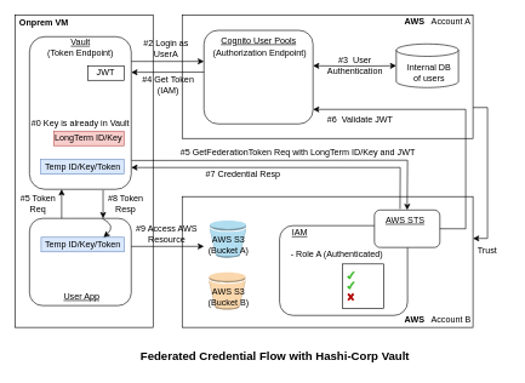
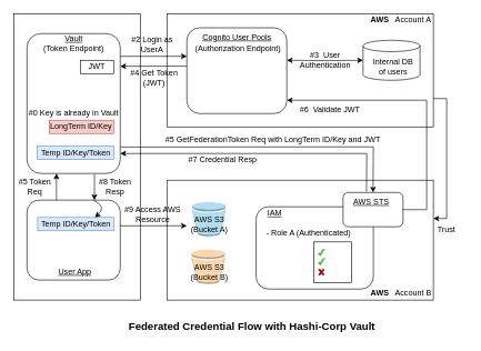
  <mxCell id="0" />
  <mxCell id="1" parent="0" />
  <mxCell id="2" value="" style="rounded=0;whiteSpace=wrap;html=1;" parent="1" vertex="1"><mxGeometry x="20" y="20" width="190" height="430" as="geometry" /></mxCell>
  <mxCell id="3" value="" style="rounded=1;whiteSpace=wrap;html=1;" parent="1" vertex="1"><mxGeometry x="40" y="300" width="140" height="120" as="geometry" /></mxCell>
  <mxCell id="4" value="User App" style="text;html=1;strokeColor=none;fillColor=none;align=center;verticalAlign=middle;whiteSpace=wrap;rounded=0;fontStyle=4" parent="1" vertex="1"><mxGeometry x="41.5" y="398.25" width="140" height="20" as="geometry" /></mxCell>
- <mxCell id="5" value="Onprem VM" style="text;html=1;strokeColor=none;fillColor=none;align=center;verticalAlign=middle;whiteSpace=wrap;rounded=0;fontStyle=1" parent="1" vertex="1"><mxGeometry x="20" y="21.25" width="80" height="20" as="geometry" /></mxCell>
  <mxCell id="6" value="" style="rounded=0;whiteSpace=wrap;html=1;" parent="1" vertex="1"><mxGeometry x="250" y="20" width="400" height="170" as="geometry" /></mxCell>
  <mxCell id="7" value="AWS" style="text;html=1;strokeColor=none;fillColor=none;align=center;verticalAlign=middle;whiteSpace=wrap;rounded=0;fontStyle=1" parent="1" vertex="1"><mxGeometry x="550" y="20" width="40" height="20" as="geometry" /></mxCell>
  <mxCell id="8" value="" style="rounded=1;whiteSpace=wrap;html=1;" parent="1" vertex="1"><mxGeometry x="40" y="50" width="140" height="210" as="geometry" /></mxCell>
  <mxCell id="9" value="Vault" style="text;html=1;strokeColor=none;fillColor=none;align=center;verticalAlign=middle;whiteSpace=wrap;rounded=0;fontStyle=4" parent="1" vertex="1"><mxGeometry x="40" y="50" width="141" height="15" as="geometry" /></mxCell>
  <mxCell id="10" value="" style="rounded=0;whiteSpace=wrap;html=1;" parent="1" vertex="1"><mxGeometry x="250" y="270" width="400" height="180" as="geometry" /></mxCell>
  <mxCell id="11" value="AWS" style="text;html=1;strokeColor=none;fillColor=none;align=center;verticalAlign=middle;whiteSpace=wrap;rounded=0;fontStyle=1" parent="1" vertex="1"><mxGeometry x="550" y="430" width="40" height="20" as="geometry" /></mxCell>
  <mxCell id="12" value="Account A" style="text;html=1;strokeColor=none;fillColor=none;align=center;verticalAlign=middle;whiteSpace=wrap;rounded=0;" parent="1" vertex="1"><mxGeometry x="590" y="20" width="60" height="20" as="geometry" /></mxCell>
  <mxCell id="13" value="#2 Login as &lt;br&gt;UserA" style="text;html=1;strokeColor=none;fillColor=none;align=center;verticalAlign=middle;whiteSpace=wrap;rounded=0;" parent="1" vertex="1"><mxGeometry x="178" y="50" width="100" height="33.75" as="geometry" /></mxCell>
  <mxCell id="14" value="&lt;font style=&quot;font-size: 16px;&quot;&gt;Federated Credential Flow with Hashi-Corp Vault&lt;br&gt;&lt;/font&gt;" style="text;html=1;strokeColor=none;fillColor=none;align=center;verticalAlign=middle;whiteSpace=wrap;rounded=0;fontStyle=1;strokeWidth=1;" parent="1" vertex="1"><mxGeometry x="174.5" y="475" width="405.5" height="30" as="geometry" /></mxCell>
  <mxCell id="15" value="" style="rounded=1;whiteSpace=wrap;html=1;" parent="1" vertex="1"><mxGeometry x="384" y="310" width="176" height="123.5" as="geometry" /></mxCell>
  <mxCell id="16" value="IAM" style="text;html=1;strokeColor=none;fillColor=none;align=center;verticalAlign=middle;whiteSpace=wrap;rounded=0;fontStyle=4" parent="1" vertex="1"><mxGeometry x="384" y="312.75" width="56" height="15" as="geometry" /></mxCell>
  <mxCell id="17" style="edgeStyle=orthogonalEdgeStyle;rounded=0;orthogonalLoop=1;jettySize=auto;html=1;entryX=0;entryY=0.5;entryDx=0;entryDy=0;entryPerimeter=0;startArrow=classic;startFill=1;endArrow=classic;endFill=1;" parent="1" target="21" edge="1"><mxGeometry relative="1" as="geometry"><mxPoint x="430" y="90" as="sourcePoint" /></mxGeometry></mxCell>
  <mxCell id="18" value="" style="rounded=1;whiteSpace=wrap;html=1;" parent="1" vertex="1"><mxGeometry x="280" y="41.25" width="150" height="128.75" as="geometry" /></mxCell>
  <mxCell id="19" value="Cognito User Pools" style="text;html=1;strokeColor=none;fillColor=none;align=center;verticalAlign=middle;whiteSpace=wrap;rounded=0;fontStyle=4" parent="1" vertex="1"><mxGeometry x="294.5" y="48.75" width="121" height="15" as="geometry" /></mxCell>
  <mxCell id="20" value="Account B" style="text;html=1;strokeColor=none;fillColor=none;align=center;verticalAlign=middle;whiteSpace=wrap;rounded=0;" parent="1" vertex="1"><mxGeometry x="590" y="430" width="60" height="20" as="geometry" /></mxCell>
  <mxCell id="21" value="" style="shape=cylinder3;whiteSpace=wrap;html=1;boundedLbl=1;backgroundOutline=1;size=8.5;" parent="1" vertex="1"><mxGeometry x="544.5" y="60" width="85.5" height="60" as="geometry" /></mxCell>
  <mxCell id="22" value="" style="group" parent="1" vertex="1" connectable="0"><mxGeometry x="470.75" y="362.75" width="56.5" height="61.5" as="geometry" /></mxCell>
  <mxCell id="23" value="" style="rounded=0;whiteSpace=wrap;html=1;" parent="22" vertex="1"><mxGeometry width="56.5" height="61.5" as="geometry" /></mxCell>
  <mxCell id="24" value="" style="shape=umlDestroy;whiteSpace=wrap;html=1;strokeWidth=3;fillColor=#e51400;strokeColor=#B20000;fontColor=#ffffff;" parent="22" vertex="1"><mxGeometry x="7.5" y="41" width="7.38" height="9" as="geometry" /></mxCell>
  <mxCell id="25" value="" style="verticalLabelPosition=bottom;verticalAlign=top;html=1;shape=mxgraph.basic.tick;fillColor=#00CC00;strokeColor=#82b366;" parent="22" vertex="1"><mxGeometry x="6.5" y="10.5" width="9.75" height="10" as="geometry" /></mxCell>
  <mxCell id="26" value="" style="verticalLabelPosition=bottom;verticalAlign=top;html=1;shape=mxgraph.basic.tick;fillColor=#00CC00;strokeColor=#82b366;" parent="22" vertex="1"><mxGeometry x="6.5" y="24.5" width="9.75" height="10" as="geometry" /></mxCell>
  <mxCell id="27" value="" style="outlineConnect=0;dashed=0;verticalLabelPosition=bottom;verticalAlign=top;align=center;html=1;shape=mxgraph.aws3.bucket;fillColor=#fad7ac;strokeColor=#b46504;" parent="1" vertex="1"><mxGeometry x="287.01" y="374.25" width="50" height="51.5" as="geometry" /></mxCell>
  <mxCell id="28" value="" style="outlineConnect=0;dashed=0;verticalLabelPosition=bottom;verticalAlign=top;align=center;html=1;shape=mxgraph.aws3.bucket;fillColor=#b1ddf0;strokeColor=#10739e;" parent="1" vertex="1"><mxGeometry x="287.99" y="302.75" width="50" height="51.5" as="geometry" /></mxCell>
  <mxCell id="29" value="AWS S3&lt;br&gt;(Bucket B)" style="text;html=1;strokeColor=none;fillColor=none;align=center;verticalAlign=middle;whiteSpace=wrap;rounded=0;" parent="1" vertex="1"><mxGeometry x="271.02" y="390.75" width="85.99" height="35" as="geometry" /></mxCell>
  <mxCell id="30" value="AWS S3&lt;br&gt;(Bucket A)" style="text;html=1;strokeColor=none;fillColor=none;align=center;verticalAlign=middle;whiteSpace=wrap;rounded=0;" parent="1" vertex="1"><mxGeometry x="271" y="318.5" width="85.99" height="35" as="geometry" /></mxCell>
- <mxCell id="31" value="#4 Get Token&lt;br&gt;(IAM)" style="text;html=1;strokeColor=none;fillColor=none;align=center;verticalAlign=middle;whiteSpace=wrap;rounded=0;" parent="1" vertex="1"><mxGeometry x="187.5" y="101.25" width="85.5" height="28.75" as="geometry" /></mxCell>
+ <mxCell id="31" value="#4 Get Token&lt;br&gt;(JWT)" style="text;html=1;strokeColor=none;fillColor=none;align=center;verticalAlign=middle;whiteSpace=wrap;rounded=0;" parent="1" vertex="1"><mxGeometry x="187.5" y="101.25" width="85.5" height="28.75" as="geometry" /></mxCell>
  <mxCell id="32" value="#5 Token &lt;br&gt;Req" style="text;html=1;strokeColor=none;fillColor=none;align=center;verticalAlign=middle;whiteSpace=wrap;rounded=0;" parent="1" vertex="1"><mxGeometry x="20" y="265" width="63.5" height="30" as="geometry" /></mxCell>
  <mxCell id="33" value="Internal DB of users" style="text;html=1;strokeColor=none;fillColor=none;align=center;verticalAlign=middle;whiteSpace=wrap;rounded=0;" parent="1" vertex="1"><mxGeometry x="554.5" y="83.75" width="70" height="30" as="geometry" /></mxCell>
  <mxCell id="34" value="#6&amp;nbsp; Validate JWT" style="text;html=1;strokeColor=none;fillColor=none;align=center;verticalAlign=middle;whiteSpace=wrap;rounded=0;" parent="1" vertex="1"><mxGeometry x="444.5" y="155" width="100" height="20" as="geometry" /></mxCell>
  <mxCell id="35" value="#5 GetFederationToken Req with LongTerm ID/Key and JWT" style="text;html=1;strokeColor=none;fillColor=none;align=left;verticalAlign=middle;whiteSpace=wrap;rounded=0;" parent="1" vertex="1"><mxGeometry x="245.5" y="200" width="344.5" height="20" as="geometry" /></mxCell>
  <mxCell id="36" value="#3&amp;nbsp; User Authentication" style="text;html=1;strokeColor=none;fillColor=none;align=center;verticalAlign=middle;whiteSpace=wrap;rounded=0;" parent="1" vertex="1"><mxGeometry x="439.5" y="75" width="95.5" height="30" as="geometry" /></mxCell>
  <mxCell id="37" value="#7 Credential Resp" style="text;html=1;strokeColor=none;fillColor=none;align=center;verticalAlign=middle;whiteSpace=wrap;rounded=0;" parent="1" vertex="1"><mxGeometry x="280.5" y="230" width="105.5" height="20" as="geometry" /></mxCell>
  <mxCell id="38" value="#8 Token &lt;br&gt;Resp" style="text;html=1;strokeColor=none;fillColor=none;align=center;verticalAlign=middle;whiteSpace=wrap;rounded=0;" parent="1" vertex="1"><mxGeometry x="135.25" y="267" width="75" height="26" as="geometry" /></mxCell>
  <mxCell id="39" value="" style="group" parent="1" vertex="1" connectable="0"><mxGeometry x="120" y="90" width="50" height="20" as="geometry" /></mxCell>
  <mxCell id="40" value="" style="rounded=0;whiteSpace=wrap;html=1;" parent="39" vertex="1"><mxGeometry width="50" height="20" as="geometry" /></mxCell>
  <mxCell id="41" value="JWT" style="text;html=1;strokeColor=none;fillColor=none;align=center;verticalAlign=middle;whiteSpace=wrap;rounded=0;" parent="39" vertex="1"><mxGeometry width="50" height="20" as="geometry" /></mxCell>
  <mxCell id="42" value="" style="endArrow=classic;html=1;rounded=0;exitX=1.008;exitY=0.086;exitDx=0;exitDy=0;exitPerimeter=0;" parent="1" edge="1"><mxGeometry width="50" height="50" relative="1" as="geometry"><mxPoint x="180" y="84.08" as="sourcePoint" /><mxPoint x="280" y="84" as="targetPoint" /></mxGeometry></mxCell>
  <mxCell id="43" value="#9 Access AWS Resource" style="text;html=1;strokeColor=none;fillColor=none;align=center;verticalAlign=middle;whiteSpace=wrap;rounded=0;" parent="1" vertex="1"><mxGeometry x="181" y="304.25" width="95.5" height="34.25" as="geometry" /></mxCell>
  <mxCell id="44" value="- Role A (Authenticated)" style="text;html=1;strokeColor=none;fillColor=none;align=center;verticalAlign=middle;whiteSpace=wrap;rounded=0;" parent="1" vertex="1"><mxGeometry x="389.5" y="338.5" width="145.5" height="20" as="geometry" /></mxCell>
  <mxCell id="45" value="" style="rounded=1;whiteSpace=wrap;html=1;" parent="1" vertex="1"><mxGeometry x="514.5" y="288.5" width="90" height="51.5" as="geometry" /></mxCell>
  <mxCell id="46" value="AWS STS" style="text;html=1;strokeColor=none;fillColor=none;align=center;verticalAlign=middle;whiteSpace=wrap;rounded=0;fontStyle=4" parent="1" vertex="1"><mxGeometry x="527.25" y="295" width="60" height="15" as="geometry" /></mxCell>
  <mxCell id="47" value="(Authorization Endpoint)" style="text;html=1;align=center;verticalAlign=middle;whiteSpace=wrap;rounded=0;fillColor=none;" parent="1" vertex="1"><mxGeometry x="287.01" y="60" width="140" height="23.75" as="geometry" /></mxCell>
  <mxCell id="48" value="(Token Endpoint)" style="text;html=1;align=center;verticalAlign=middle;whiteSpace=wrap;rounded=0;fillColor=none;" parent="1" vertex="1"><mxGeometry x="50" y="60" width="120.5" height="23.75" as="geometry" /></mxCell>
  <mxCell id="49" value="" style="endArrow=classic;html=1;rounded=0;exitX=0;exitY=0.75;exitDx=0;exitDy=0;" parent="1" edge="1"><mxGeometry width="50" height="50" relative="1" as="geometry"><mxPoint x="280" y="98.812" as="sourcePoint" /><mxPoint x="180" y="99" as="targetPoint" /></mxGeometry></mxCell>
  <mxCell id="50" value="" style="endArrow=classic;html=1;rounded=0;entryX=0.5;entryY=0;entryDx=0;entryDy=0;exitX=1.004;exitY=0.811;exitDx=0;exitDy=0;exitPerimeter=0;" parent="1" source="8" target="45" edge="1"><mxGeometry width="50" height="50" relative="1" as="geometry"><mxPoint x="180" y="150" as="sourcePoint" /><mxPoint x="280" y="170" as="targetPoint" /><Array as="points"><mxPoint x="560" y="220" /></Array></mxGeometry></mxCell>
  <mxCell id="51" value="" style="endArrow=classic;html=1;rounded=0;exitX=0.391;exitY=-0.029;exitDx=0;exitDy=0;exitPerimeter=0;" parent="1" source="45" edge="1"><mxGeometry width="50" height="50" relative="1" as="geometry"><mxPoint x="550" y="280" as="sourcePoint" /><mxPoint x="180" y="230" as="targetPoint" /><Array as="points"><mxPoint x="550" y="230" /></Array></mxGeometry></mxCell>
  <mxCell id="52" style="edgeStyle=orthogonalEdgeStyle;rounded=0;orthogonalLoop=1;jettySize=auto;html=1;startArrow=none;startFill=0;exitX=1;exitY=0.5;exitDx=0;exitDy=0;" parent="1" source="45" target="18" edge="1"><mxGeometry relative="1" as="geometry"><Array as="points"><mxPoint x="640" y="314" /><mxPoint x="640" y="150" /></Array><mxPoint x="730" y="90" as="targetPoint" /></mxGeometry></mxCell>
  <mxCell id="53" value="LongTerm ID/Key" style="text;html=1;strokeColor=#b85450;fillColor=#f8cecc;align=center;verticalAlign=middle;whiteSpace=wrap;rounded=0;" parent="1" vertex="1"><mxGeometry x="73.25" y="180" width="96.75" height="20" as="geometry" /></mxCell>
  <mxCell id="54" value="Temp ID/Key/Token" style="text;html=1;strokeColor=#6c8ebf;fillColor=#dae8fc;align=center;verticalAlign=middle;whiteSpace=wrap;rounded=0;" parent="1" vertex="1"><mxGeometry x="55.5" y="219" width="114.5" height="20" as="geometry" /></mxCell>
  <mxCell id="55" value="Temp ID/Key/Token" style="text;html=1;strokeColor=#6c8ebf;fillColor=#dae8fc;align=center;verticalAlign=middle;whiteSpace=wrap;rounded=0;" parent="1" vertex="1"><mxGeometry x="56" y="326" width="114.5" height="20" as="geometry" /></mxCell>
  <mxCell id="56" value="" style="endArrow=classic;html=1;rounded=0;exitX=1.008;exitY=0.086;exitDx=0;exitDy=0;exitPerimeter=0;" parent="1" edge="1"><mxGeometry width="50" height="50" relative="1" as="geometry"><mxPoint x="180" y="338.58" as="sourcePoint" /><mxPoint x="280" y="338.5" as="targetPoint" /></mxGeometry></mxCell>
  <mxCell id="57" value="" style="endArrow=classic;html=1;rounded=0;" parent="1" edge="1"><mxGeometry width="50" height="50" relative="1" as="geometry"><mxPoint x="84.25" y="300" as="sourcePoint" /><mxPoint x="84.25" y="260" as="targetPoint" /></mxGeometry></mxCell>
  <mxCell id="58" value="" style="endArrow=classic;html=1;rounded=0;" parent="1" edge="1"><mxGeometry width="50" height="50" relative="1" as="geometry"><mxPoint x="141.25" y="261" as="sourcePoint" /><mxPoint x="141.25" y="300" as="targetPoint" /></mxGeometry></mxCell>
  <mxCell id="59" value="&lt;span&gt;#0 Key is already in Vault&amp;nbsp;&lt;/span&gt;" style="text;html=1;strokeColor=none;fillColor=none;align=center;verticalAlign=middle;whiteSpace=wrap;rounded=0;fontStyle=0" parent="1" vertex="1"><mxGeometry x="36.5" y="155" width="150" height="30" as="geometry" /></mxCell>
  <mxCell id="60" value="" style="curved=1;endArrow=classic;html=1;rounded=0;entryX=0.75;entryY=0;entryDx=0;entryDy=0;" parent="1" target="55" edge="1"><mxGeometry width="50" height="50" relative="1" as="geometry"><mxPoint x="140" y="300" as="sourcePoint" /><mxPoint x="160" y="330" as="targetPoint" /><Array as="points"><mxPoint x="160" y="310" /></Array></mxGeometry></mxCell>
  <mxCell id="61" style="edgeStyle=orthogonalEdgeStyle;rounded=0;orthogonalLoop=1;jettySize=auto;html=1;exitX=1;exitY=0.75;exitDx=0;exitDy=0;entryX=1;entryY=0.32;entryDx=0;entryDy=0;entryPerimeter=0;" edge="1" parent="1" source="6" target="10"><mxGeometry relative="1" as="geometry" /></mxCell>
  <mxCell id="62" value="Trust" style="text;html=1;strokeColor=none;fillColor=none;align=center;verticalAlign=middle;whiteSpace=wrap;rounded=0;" vertex="1" parent="1"><mxGeometry x="640" y="333.5" width="60" height="20" as="geometry" /></mxCell>
